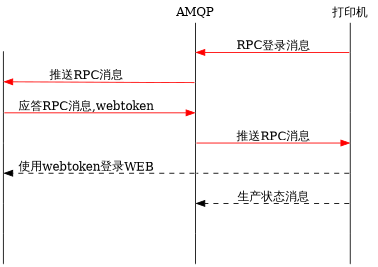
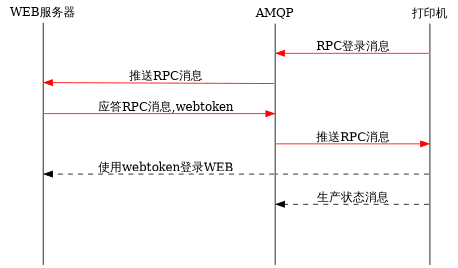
  digraph {
    rankdir=LR
    fontname="DejaVu Serif"
    node [shape=point fontname="DejaVu Serif"]
    edge [arrowhead=none style=solided fontname="DejaVu Serif"]
+   n1 [height=0 label="WEB服务器" shape=plaintext width=0]
    step10 [height=0 width=0]
    step11 [height=0 width=0]
    step12 [height=0 width=0]
    step13 [height=0 width=0]
    step14 [height=0 width=0]
    step15 [height=0 width=0]
    step16 [height=0 width=0]
    step17 [height=0 width=0]
    AMQP [height=0 shape=plaintext width=0]
    step20 [height=0 width=0]
    step21 [height=0 width=0]
    step22 [height=0 width=0]
    step23 [height=0 width=0]
    step24 [height=0 width=0]
    step25 [height=0 width=0]
    step26 [height=0 width=0]
    step27 [height=0 width=0]
    n19 [height=0 label="打印机" shape=plaintext width=0]
    step30 [height=0 width=0]
    step31 [height=0 width=0]
    step32 [height=0 width=0]
    step33 [height=0 width=0]
    step34 [height=0 width=0]
    step35 [height=0 width=0]
    step36 [height=0 width=0]
    step37 [height=0 width=0]
    subgraph sub_1 {
      rank=same
+     n1
      step10
      step11
      step12
      step13
      step14
      step15
      step16
      step17
    }
    subgraph sub_2 {
      rank=same
      AMQP
      step20
      step21
      step22
      step23
      step24
      step25
      step26
      step27
    }
    subgraph sub_3 {
      rank=same
      n19
      step30
      step31
      step32
      step33
      step34
      step35
      step36
      step37
    }
+   n1 -> step10
    step10 -> step11
    step11 -> step12
    step12 -> step13
    step12 -> step22 [arrowhead=normal color=red label="应答RPC消息,webtoken"]
    step13 -> step14
    step14 -> step15
    step15 -> step16
    step16 -> step17
    AMQP -> step20
    step20 -> step21
    step21 -> step11 [arrowhead=normal color=red label="推送RPC消息"]
    step21 -> step22
    step22 -> step23
    step23 -> step24
    step23 -> step33 [arrowhead=normal color=red label="推送RPC消息"]
    step24 -> step14 [arrowhead=normal label="使用webtoken登录WEB" style=dashed]
    step24 -> step25
    step25 -> step26
    step26 -> step27
    n19 -> step30
    step30 -> step20 [arrowhead=normal color=red label="RPC登录消息"]
    step30 -> step31
    step31 -> step32
    step32 -> step33
    step33 -> step34
    step34 -> step24 [style=dashed]
    step34 -> step35
    step35 -> step25 [arrowhead=normal label="生产状态消息" style=dashed]
    step35 -> step36
    step36 -> step37
  }
